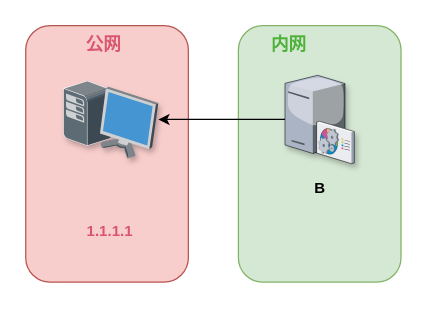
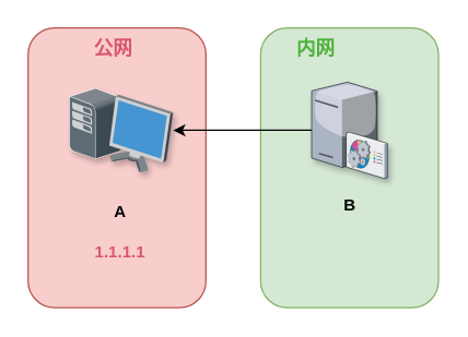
  <mxCell id="0" />
  <mxCell id="1" parent="0" />
  <mxCell id="2" value="" style="rounded=1;whiteSpace=wrap;html=1;fillColor=#f8cecc;strokeColor=#b85450;" parent="1" vertex="1"><mxGeometry x="20" y="20.01" width="130" height="204.99" as="geometry" /></mxCell>
  <mxCell id="3" value="" style="rounded=1;whiteSpace=wrap;html=1;fillColor=#d5e8d4;strokeColor=#82b366;" parent="1" vertex="1"><mxGeometry x="190" y="20.01" width="130" height="204.99" as="geometry" /></mxCell>
  <mxCell id="4" value="" style="shadow=1;dashed=0;html=1;labelPosition=center;verticalLabelPosition=bottom;verticalAlign=top;align=center;outlineConnect=0;shape=mxgraph.veeam.3d.workstation;" parent="1" vertex="1"><mxGeometry x="50" y="63.99" width="76" height="62" as="geometry" /></mxCell>
  <mxCell id="5" value="" style="verticalLabelPosition=bottom;aspect=fixed;html=1;verticalAlign=top;strokeColor=none;align=center;outlineConnect=0;shape=mxgraph.citrix.command_center;shadow=1;" parent="1" vertex="1"><mxGeometry x="227.25" y="59.7" width="55.5" height="70.57" as="geometry" /></mxCell>
  <mxCell id="6" value="内网" style="text;html=1;align=center;verticalAlign=middle;resizable=0;points=[];autosize=1;fontStyle=1;fontSize=14;fontColor=#4EB13A;shadow=1;" parent="1" vertex="1"><mxGeometry x="210" y="25" width="40" height="20" as="geometry" /></mxCell>
  <mxCell id="7" value="&lt;b&gt;公网&lt;/b&gt;" style="text;html=1;align=center;verticalAlign=middle;resizable=0;points=[];autosize=1;fontSize=14;fontColor=#D95570;shadow=1;" parent="1" vertex="1"><mxGeometry x="62" y="25" width="40" height="20" as="geometry" /></mxCell>
+ <mxCell id="8" value="A" style="text;html=1;align=center;verticalAlign=middle;resizable=0;points=[];autosize=1;fontStyle=1" parent="1" vertex="1"><mxGeometry x="77" y="145" width="20" height="20" as="geometry" /></mxCell>
  <mxCell id="9" value="B" style="text;html=1;align=center;verticalAlign=middle;resizable=0;points=[];autosize=1;fontStyle=1" parent="1" vertex="1"><mxGeometry x="245" y="140" width="20" height="20" as="geometry" /></mxCell>
  <mxCell id="10" value="1.1.1.1" style="text;html=1;align=center;verticalAlign=middle;resizable=0;points=[];autosize=1;fontStyle=1;fontColor=#D95570;" parent="1" vertex="1"><mxGeometry x="62" y="175" width="50" height="20" as="geometry" /></mxCell>
  <mxCell id="11" value="" style="endArrow=classic;html=1;" edge="1" parent="1" source="5" target="4"><mxGeometry width="50" height="50" relative="1" as="geometry"><mxPoint x="220" y="65" as="sourcePoint" /><mxPoint x="270" y="15" as="targetPoint" /></mxGeometry></mxCell>
